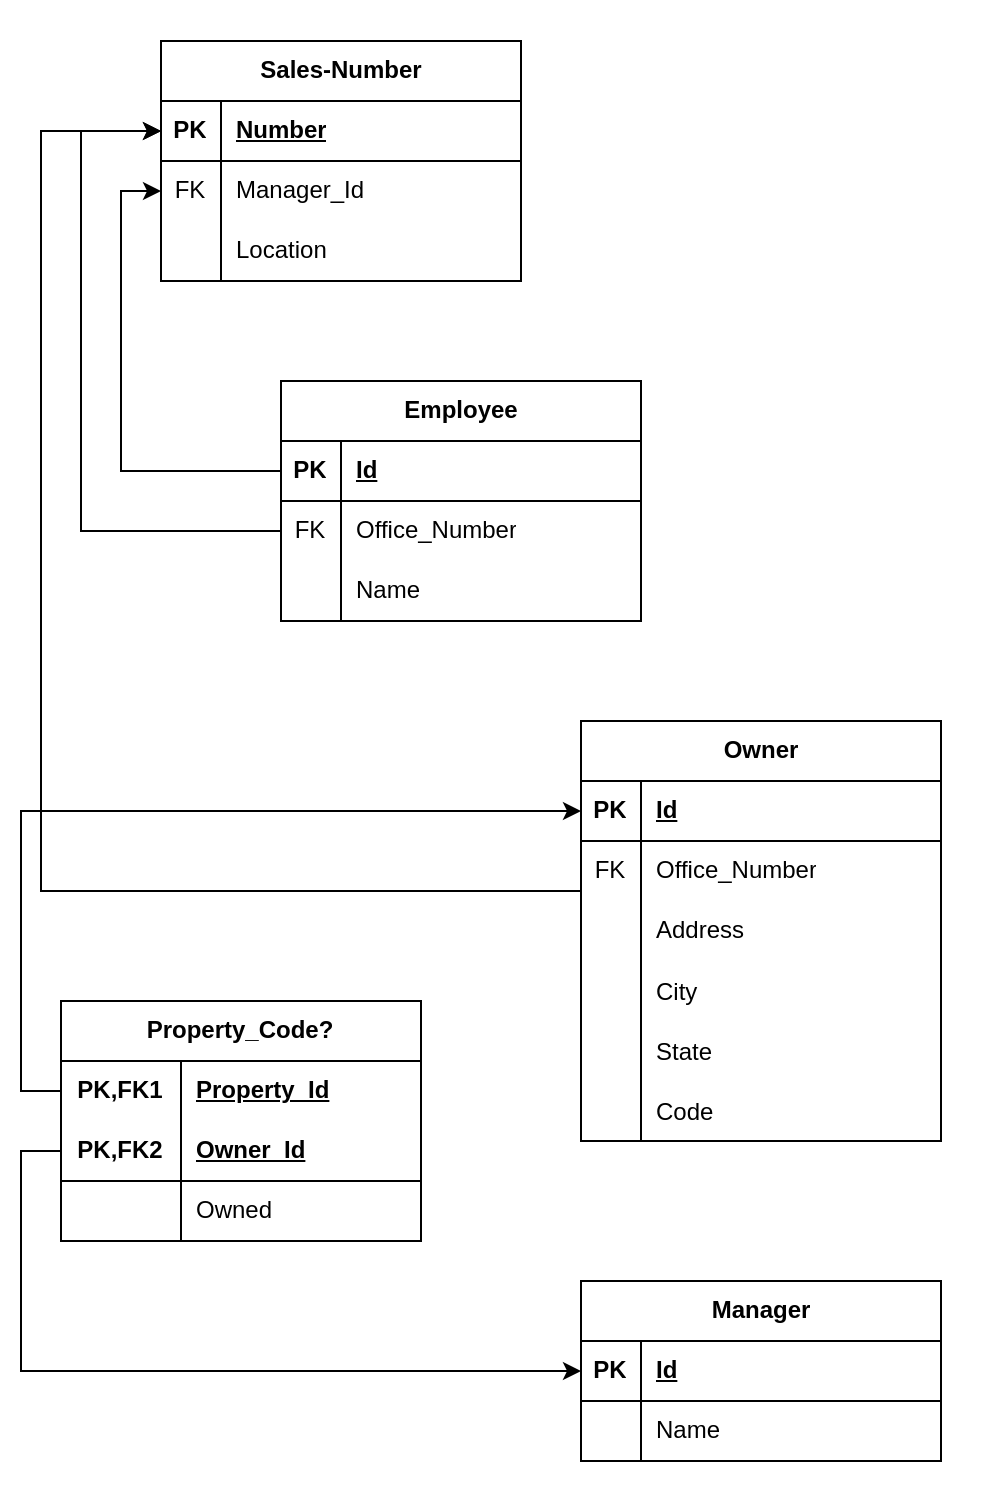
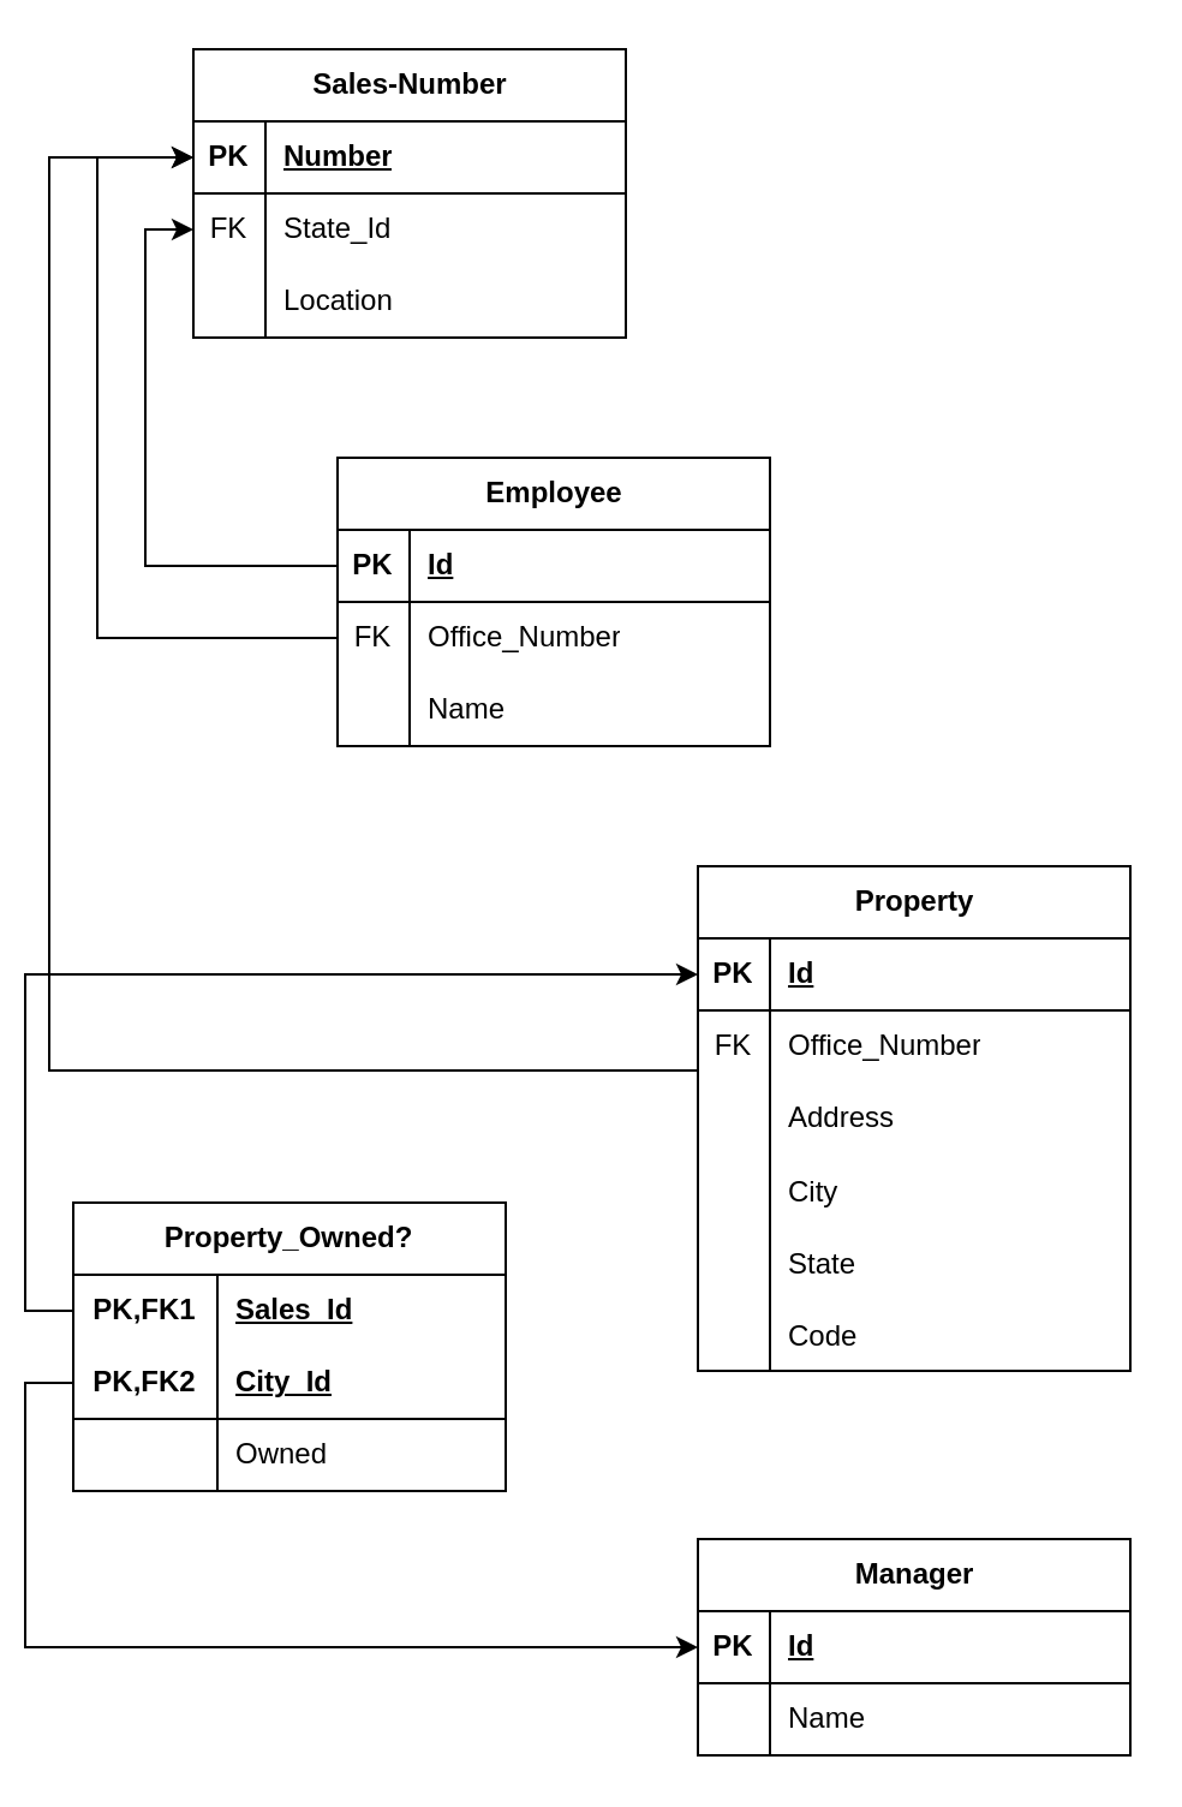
  <mxCell id="0" />
  <mxCell id="1" parent="0" />
  <mxCell id="2" value="Sales-Number" style="shape=table;startSize=30;container=1;collapsible=1;childLayout=tableLayout;fixedRows=1;rowLines=0;fontStyle=1;align=center;resizeLast=1;html=1;" vertex="1" parent="1"><mxGeometry x="80" y="20" width="180" height="120" as="geometry" /></mxCell>
  <mxCell id="3" value="" style="shape=tableRow;horizontal=0;startSize=0;swimlaneHead=0;swimlaneBody=0;fillColor=none;collapsible=0;dropTarget=0;points=[[0,0.5],[1,0.5]];portConstraint=eastwest;top=0;left=0;right=0;bottom=1;" vertex="1" parent="2"><mxGeometry y="30" width="180" height="30" as="geometry" /></mxCell>
  <mxCell id="4" value="PK" style="shape=partialRectangle;connectable=0;fillColor=none;top=0;left=0;bottom=0;right=0;fontStyle=1;overflow=hidden;whiteSpace=wrap;html=1;" vertex="1" parent="3"><mxGeometry width="30" height="30" as="geometry"><mxRectangle width="30" height="30" as="alternateBounds" /></mxGeometry></mxCell>
  <mxCell id="5" value="Number" style="shape=partialRectangle;connectable=0;fillColor=none;top=0;left=0;bottom=0;right=0;align=left;spacingLeft=6;fontStyle=5;overflow=hidden;whiteSpace=wrap;html=1;" vertex="1" parent="3"><mxGeometry x="30" width="150" height="30" as="geometry"><mxRectangle width="150" height="30" as="alternateBounds" /></mxGeometry></mxCell>
  <mxCell id="6" value="" style="shape=tableRow;horizontal=0;startSize=0;swimlaneHead=0;swimlaneBody=0;fillColor=none;collapsible=0;dropTarget=0;points=[[0,0.5],[1,0.5]];portConstraint=eastwest;top=0;left=0;right=0;bottom=0;" vertex="1" parent="2"><mxGeometry y="60" width="180" height="30" as="geometry" /></mxCell>
  <mxCell id="7" value="FK" style="shape=partialRectangle;connectable=0;fillColor=none;top=0;left=0;bottom=0;right=0;fontStyle=0;overflow=hidden;whiteSpace=wrap;html=1;" vertex="1" parent="6"><mxGeometry width="30" height="30" as="geometry"><mxRectangle width="30" height="30" as="alternateBounds" /></mxGeometry></mxCell>
- <mxCell id="8" value="Manager_Id" style="shape=partialRectangle;connectable=0;fillColor=none;top=0;left=0;bottom=0;right=0;align=left;spacingLeft=6;fontStyle=0;overflow=hidden;whiteSpace=wrap;html=1;" vertex="1" parent="6"><mxGeometry x="30" width="150" height="30" as="geometry"><mxRectangle width="150" height="30" as="alternateBounds" /></mxGeometry></mxCell>
+ <mxCell id="8" value="State_Id" style="shape=partialRectangle;connectable=0;fillColor=none;top=0;left=0;bottom=0;right=0;align=left;spacingLeft=6;fontStyle=0;overflow=hidden;whiteSpace=wrap;html=1;" vertex="1" parent="6"><mxGeometry x="30" width="150" height="30" as="geometry"><mxRectangle width="150" height="30" as="alternateBounds" /></mxGeometry></mxCell>
  <mxCell id="9" value="" style="shape=tableRow;horizontal=0;startSize=0;swimlaneHead=0;swimlaneBody=0;fillColor=none;collapsible=0;dropTarget=0;points=[[0,0.5],[1,0.5]];portConstraint=eastwest;top=0;left=0;right=0;bottom=0;" vertex="1" parent="2"><mxGeometry y="90" width="180" height="30" as="geometry" /></mxCell>
  <mxCell id="10" value="" style="shape=partialRectangle;connectable=0;fillColor=none;top=0;left=0;bottom=0;right=0;editable=1;overflow=hidden;whiteSpace=wrap;html=1;" vertex="1" parent="9"><mxGeometry width="30" height="30" as="geometry"><mxRectangle width="30" height="30" as="alternateBounds" /></mxGeometry></mxCell>
  <mxCell id="11" value="Location" style="shape=partialRectangle;connectable=0;fillColor=none;top=0;left=0;bottom=0;right=0;align=left;spacingLeft=6;overflow=hidden;whiteSpace=wrap;html=1;" vertex="1" parent="9"><mxGeometry x="30" width="150" height="30" as="geometry"><mxRectangle width="150" height="30" as="alternateBounds" /></mxGeometry></mxCell>
  <mxCell id="12" value="Employee" style="shape=table;startSize=30;container=1;collapsible=1;childLayout=tableLayout;fixedRows=1;rowLines=0;fontStyle=1;align=center;resizeLast=1;html=1;shadow=0;" vertex="1" parent="1"><mxGeometry x="140" y="190" width="180" height="120" as="geometry" /></mxCell>
  <mxCell id="13" value="" style="shape=tableRow;horizontal=0;startSize=0;swimlaneHead=0;swimlaneBody=0;fillColor=none;collapsible=0;dropTarget=0;points=[[0,0.5],[1,0.5]];portConstraint=eastwest;top=0;left=0;right=0;bottom=1;shadow=0;" vertex="1" parent="12"><mxGeometry y="30" width="180" height="30" as="geometry" /></mxCell>
  <mxCell id="14" value="PK" style="shape=partialRectangle;connectable=0;fillColor=none;top=0;left=0;bottom=0;right=0;fontStyle=1;overflow=hidden;whiteSpace=wrap;html=1;shadow=0;" vertex="1" parent="13"><mxGeometry width="30" height="30" as="geometry"><mxRectangle width="30" height="30" as="alternateBounds" /></mxGeometry></mxCell>
  <mxCell id="15" value="Id" style="shape=partialRectangle;connectable=0;fillColor=none;top=0;left=0;bottom=0;right=0;align=left;spacingLeft=6;fontStyle=5;overflow=hidden;whiteSpace=wrap;html=1;shadow=0;" vertex="1" parent="13"><mxGeometry x="30" width="150" height="30" as="geometry"><mxRectangle width="150" height="30" as="alternateBounds" /></mxGeometry></mxCell>
  <mxCell id="16" value="" style="shape=tableRow;horizontal=0;startSize=0;swimlaneHead=0;swimlaneBody=0;fillColor=none;collapsible=0;dropTarget=0;points=[[0,0.5],[1,0.5]];portConstraint=eastwest;top=0;left=0;right=0;bottom=0;" vertex="1" parent="12"><mxGeometry y="60" width="180" height="30" as="geometry" /></mxCell>
  <mxCell id="17" value="FK" style="shape=partialRectangle;connectable=0;fillColor=none;top=0;left=0;bottom=0;right=0;fontStyle=0;overflow=hidden;whiteSpace=wrap;html=1;" vertex="1" parent="16"><mxGeometry width="30" height="30" as="geometry"><mxRectangle width="30" height="30" as="alternateBounds" /></mxGeometry></mxCell>
  <mxCell id="18" value="Office_Number" style="shape=partialRectangle;connectable=0;fillColor=none;top=0;left=0;bottom=0;right=0;align=left;spacingLeft=6;fontStyle=0;overflow=hidden;whiteSpace=wrap;html=1;" vertex="1" parent="16"><mxGeometry x="30" width="150" height="30" as="geometry"><mxRectangle width="150" height="30" as="alternateBounds" /></mxGeometry></mxCell>
  <mxCell id="19" value="" style="shape=tableRow;horizontal=0;startSize=0;swimlaneHead=0;swimlaneBody=0;fillColor=none;collapsible=0;dropTarget=0;points=[[0,0.5],[1,0.5]];portConstraint=eastwest;top=0;left=0;right=0;bottom=0;shadow=0;" vertex="1" parent="12"><mxGeometry y="90" width="180" height="30" as="geometry" /></mxCell>
  <mxCell id="20" value="" style="shape=partialRectangle;connectable=0;fillColor=none;top=0;left=0;bottom=0;right=0;editable=1;overflow=hidden;whiteSpace=wrap;html=1;shadow=0;" vertex="1" parent="19"><mxGeometry width="30" height="30" as="geometry"><mxRectangle width="30" height="30" as="alternateBounds" /></mxGeometry></mxCell>
  <mxCell id="21" value="Name" style="shape=partialRectangle;connectable=0;fillColor=none;top=0;left=0;bottom=0;right=0;align=left;spacingLeft=6;overflow=hidden;whiteSpace=wrap;html=1;shadow=0;" vertex="1" parent="19"><mxGeometry x="30" width="150" height="30" as="geometry"><mxRectangle width="150" height="30" as="alternateBounds" /></mxGeometry></mxCell>
- <mxCell id="22" value="Owner" style="shape=table;startSize=30;container=1;collapsible=1;childLayout=tableLayout;fixedRows=1;rowLines=0;fontStyle=1;align=center;resizeLast=1;html=1;" vertex="1" parent="1"><mxGeometry x="290" y="360" width="180" height="210" as="geometry" /></mxCell>
+ <mxCell id="22" value="Property" style="shape=table;startSize=30;container=1;collapsible=1;childLayout=tableLayout;fixedRows=1;rowLines=0;fontStyle=1;align=center;resizeLast=1;html=1;" vertex="1" parent="1"><mxGeometry x="290" y="360" width="180" height="210" as="geometry" /></mxCell>
  <mxCell id="23" value="" style="shape=tableRow;horizontal=0;startSize=0;swimlaneHead=0;swimlaneBody=0;fillColor=none;collapsible=0;dropTarget=0;points=[[0,0.5],[1,0.5]];portConstraint=eastwest;top=0;left=0;right=0;bottom=1;" vertex="1" parent="22"><mxGeometry y="30" width="180" height="30" as="geometry" /></mxCell>
  <mxCell id="24" value="PK" style="shape=partialRectangle;connectable=0;fillColor=none;top=0;left=0;bottom=0;right=0;fontStyle=1;overflow=hidden;whiteSpace=wrap;html=1;" vertex="1" parent="23"><mxGeometry width="30" height="30" as="geometry"><mxRectangle width="30" height="30" as="alternateBounds" /></mxGeometry></mxCell>
  <mxCell id="25" value="Id" style="shape=partialRectangle;connectable=0;fillColor=none;top=0;left=0;bottom=0;right=0;align=left;spacingLeft=6;fontStyle=5;overflow=hidden;whiteSpace=wrap;html=1;" vertex="1" parent="23"><mxGeometry x="30" width="150" height="30" as="geometry"><mxRectangle width="150" height="30" as="alternateBounds" /></mxGeometry></mxCell>
  <mxCell id="26" value="" style="shape=tableRow;horizontal=0;startSize=0;swimlaneHead=0;swimlaneBody=0;fillColor=none;collapsible=0;dropTarget=0;points=[[0,0.5],[1,0.5]];portConstraint=eastwest;top=0;left=0;right=0;bottom=0;" vertex="1" parent="22"><mxGeometry y="60" width="180" height="30" as="geometry" /></mxCell>
  <mxCell id="27" value="FK" style="shape=partialRectangle;connectable=0;fillColor=none;top=0;left=0;bottom=0;right=0;fontStyle=0;overflow=hidden;whiteSpace=wrap;html=1;" vertex="1" parent="26"><mxGeometry width="30" height="30" as="geometry"><mxRectangle width="30" height="30" as="alternateBounds" /></mxGeometry></mxCell>
  <mxCell id="28" value="Office_Number" style="shape=partialRectangle;connectable=0;fillColor=none;top=0;left=0;bottom=0;right=0;align=left;spacingLeft=6;fontStyle=0;overflow=hidden;whiteSpace=wrap;html=1;" vertex="1" parent="26"><mxGeometry x="30" width="150" height="30" as="geometry"><mxRectangle width="150" height="30" as="alternateBounds" /></mxGeometry></mxCell>
  <mxCell id="29" value="" style="shape=tableRow;horizontal=0;startSize=0;swimlaneHead=0;swimlaneBody=0;fillColor=none;collapsible=0;dropTarget=0;points=[[0,0.5],[1,0.5]];portConstraint=eastwest;top=0;left=0;right=0;bottom=0;" vertex="1" parent="22"><mxGeometry y="90" width="180" height="30" as="geometry" /></mxCell>
  <mxCell id="30" value="" style="shape=partialRectangle;connectable=0;fillColor=none;top=0;left=0;bottom=0;right=0;editable=1;overflow=hidden;whiteSpace=wrap;html=1;" vertex="1" parent="29"><mxGeometry width="30" height="30" as="geometry"><mxRectangle width="30" height="30" as="alternateBounds" /></mxGeometry></mxCell>
  <mxCell id="31" value="Address" style="shape=partialRectangle;connectable=0;fillColor=none;top=0;left=0;bottom=0;right=0;align=left;spacingLeft=6;overflow=hidden;whiteSpace=wrap;html=1;" vertex="1" parent="29"><mxGeometry x="30" width="150" height="30" as="geometry"><mxRectangle width="150" height="30" as="alternateBounds" /></mxGeometry></mxCell>
  <mxCell id="32" value="" style="shape=tableRow;horizontal=0;startSize=0;swimlaneHead=0;swimlaneBody=0;fillColor=none;collapsible=0;dropTarget=0;points=[[0,0.5],[1,0.5]];portConstraint=eastwest;top=0;left=0;right=0;bottom=0;" vertex="1" parent="22"><mxGeometry y="120" width="180" height="30" as="geometry" /></mxCell>
  <mxCell id="33" value="" style="shape=partialRectangle;connectable=0;fillColor=none;top=0;left=0;bottom=0;right=0;editable=1;overflow=hidden;" vertex="1" parent="32"><mxGeometry width="30" height="30" as="geometry"><mxRectangle width="30" height="30" as="alternateBounds" /></mxGeometry></mxCell>
  <mxCell id="34" value="City" style="shape=partialRectangle;connectable=0;fillColor=none;top=0;left=0;bottom=0;right=0;align=left;spacingLeft=6;overflow=hidden;" vertex="1" parent="32"><mxGeometry x="30" width="150" height="30" as="geometry"><mxRectangle width="150" height="30" as="alternateBounds" /></mxGeometry></mxCell>
  <mxCell id="35" value="" style="shape=tableRow;horizontal=0;startSize=0;swimlaneHead=0;swimlaneBody=0;fillColor=none;collapsible=0;dropTarget=0;points=[[0,0.5],[1,0.5]];portConstraint=eastwest;top=0;left=0;right=0;bottom=0;" vertex="1" parent="22"><mxGeometry y="150" width="180" height="30" as="geometry" /></mxCell>
  <mxCell id="36" value="" style="shape=partialRectangle;connectable=0;fillColor=none;top=0;left=0;bottom=0;right=0;editable=1;overflow=hidden;" vertex="1" parent="35"><mxGeometry width="30" height="30" as="geometry"><mxRectangle width="30" height="30" as="alternateBounds" /></mxGeometry></mxCell>
  <mxCell id="37" value="State" style="shape=partialRectangle;connectable=0;fillColor=none;top=0;left=0;bottom=0;right=0;align=left;spacingLeft=6;overflow=hidden;" vertex="1" parent="35"><mxGeometry x="30" width="150" height="30" as="geometry"><mxRectangle width="150" height="30" as="alternateBounds" /></mxGeometry></mxCell>
  <mxCell id="38" value="" style="shape=tableRow;horizontal=0;startSize=0;swimlaneHead=0;swimlaneBody=0;fillColor=none;collapsible=0;dropTarget=0;points=[[0,0.5],[1,0.5]];portConstraint=eastwest;top=0;left=0;right=0;bottom=0;" vertex="1" parent="22"><mxGeometry y="180" width="180" height="30" as="geometry" /></mxCell>
  <mxCell id="39" value="" style="shape=partialRectangle;connectable=0;fillColor=none;top=0;left=0;bottom=0;right=0;editable=1;overflow=hidden;" vertex="1" parent="38"><mxGeometry width="30" height="30" as="geometry"><mxRectangle width="30" height="30" as="alternateBounds" /></mxGeometry></mxCell>
  <mxCell id="40" value="Code" style="shape=partialRectangle;connectable=0;fillColor=none;top=0;left=0;bottom=0;right=0;align=left;spacingLeft=6;overflow=hidden;" vertex="1" parent="38"><mxGeometry x="30" width="150" height="30" as="geometry"><mxRectangle width="150" height="30" as="alternateBounds" /></mxGeometry></mxCell>
  <mxCell id="41" value="Manager" style="shape=table;startSize=30;container=1;collapsible=1;childLayout=tableLayout;fixedRows=1;rowLines=0;fontStyle=1;align=center;resizeLast=1;html=1;" vertex="1" parent="1"><mxGeometry x="290" y="640" width="180" height="90" as="geometry" /></mxCell>
  <mxCell id="42" value="" style="shape=tableRow;horizontal=0;startSize=0;swimlaneHead=0;swimlaneBody=0;fillColor=none;collapsible=0;dropTarget=0;points=[[0,0.5],[1,0.5]];portConstraint=eastwest;top=0;left=0;right=0;bottom=1;" vertex="1" parent="41"><mxGeometry y="30" width="180" height="30" as="geometry" /></mxCell>
  <mxCell id="43" value="PK" style="shape=partialRectangle;connectable=0;fillColor=none;top=0;left=0;bottom=0;right=0;fontStyle=1;overflow=hidden;whiteSpace=wrap;html=1;" vertex="1" parent="42"><mxGeometry width="30" height="30" as="geometry"><mxRectangle width="30" height="30" as="alternateBounds" /></mxGeometry></mxCell>
  <mxCell id="44" value="Id" style="shape=partialRectangle;connectable=0;fillColor=none;top=0;left=0;bottom=0;right=0;align=left;spacingLeft=6;fontStyle=5;overflow=hidden;whiteSpace=wrap;html=1;" vertex="1" parent="42"><mxGeometry x="30" width="150" height="30" as="geometry"><mxRectangle width="150" height="30" as="alternateBounds" /></mxGeometry></mxCell>
  <mxCell id="45" value="" style="shape=tableRow;horizontal=0;startSize=0;swimlaneHead=0;swimlaneBody=0;fillColor=none;collapsible=0;dropTarget=0;points=[[0,0.5],[1,0.5]];portConstraint=eastwest;top=0;left=0;right=0;bottom=0;" vertex="1" parent="41"><mxGeometry y="60" width="180" height="30" as="geometry" /></mxCell>
  <mxCell id="46" value="" style="shape=partialRectangle;connectable=0;fillColor=none;top=0;left=0;bottom=0;right=0;editable=1;overflow=hidden;whiteSpace=wrap;html=1;" vertex="1" parent="45"><mxGeometry width="30" height="30" as="geometry"><mxRectangle width="30" height="30" as="alternateBounds" /></mxGeometry></mxCell>
  <mxCell id="47" value="Name" style="shape=partialRectangle;connectable=0;fillColor=none;top=0;left=0;bottom=0;right=0;align=left;spacingLeft=6;overflow=hidden;whiteSpace=wrap;html=1;" vertex="1" parent="45"><mxGeometry x="30" width="150" height="30" as="geometry"><mxRectangle width="150" height="30" as="alternateBounds" /></mxGeometry></mxCell>
  <mxCell id="48" style="edgeStyle=orthogonalEdgeStyle;rounded=0;orthogonalLoop=1;jettySize=auto;html=1;exitX=0;exitY=0.5;exitDx=0;exitDy=0;entryX=0;entryY=0.5;entryDx=0;entryDy=0;" edge="1" parent="1" source="16" target="3"><mxGeometry relative="1" as="geometry"><Array as="points"><mxPoint x="40" y="265" /><mxPoint x="40" y="65" /></Array></mxGeometry></mxCell>
  <mxCell id="49" style="edgeStyle=orthogonalEdgeStyle;rounded=0;orthogonalLoop=1;jettySize=auto;html=1;exitX=0;exitY=0.5;exitDx=0;exitDy=0;entryX=0;entryY=0.5;entryDx=0;entryDy=0;" edge="1" parent="1" source="13" target="6"><mxGeometry relative="1" as="geometry"><Array as="points"><mxPoint x="60" y="235" /><mxPoint x="60" y="95" /></Array></mxGeometry></mxCell>
  <mxCell id="50" style="edgeStyle=orthogonalEdgeStyle;rounded=0;orthogonalLoop=1;jettySize=auto;html=1;exitX=0;exitY=0.5;exitDx=0;exitDy=0;entryX=0;entryY=0.5;entryDx=0;entryDy=0;" edge="1" parent="1" source="26" target="3"><mxGeometry relative="1" as="geometry"><Array as="points"><mxPoint x="20" y="445" /><mxPoint x="20" y="65" /></Array></mxGeometry></mxCell>
- <mxCell id="51" value="&lt;span style=&quot;text-wrap-mode: nowrap;&quot;&gt;Property_Code?&lt;/span&gt;" style="shape=table;startSize=30;container=1;collapsible=1;childLayout=tableLayout;fixedRows=1;rowLines=0;fontStyle=1;align=center;resizeLast=1;html=1;whiteSpace=wrap;" vertex="1" parent="1"><mxGeometry x="30" y="500" width="180" height="120" as="geometry" /></mxCell>
+ <mxCell id="51" value="&lt;span style=&quot;text-wrap-mode: nowrap;&quot;&gt;Property_Owned?&lt;/span&gt;" style="shape=table;startSize=30;container=1;collapsible=1;childLayout=tableLayout;fixedRows=1;rowLines=0;fontStyle=1;align=center;resizeLast=1;html=1;whiteSpace=wrap;" vertex="1" parent="1"><mxGeometry x="30" y="500" width="180" height="120" as="geometry" /></mxCell>
  <mxCell id="52" value="" style="shape=tableRow;horizontal=0;startSize=0;swimlaneHead=0;swimlaneBody=0;fillColor=none;collapsible=0;dropTarget=0;points=[[0,0.5],[1,0.5]];portConstraint=eastwest;top=0;left=0;right=0;bottom=0;html=1;" vertex="1" parent="51"><mxGeometry y="30" width="180" height="30" as="geometry" /></mxCell>
  <mxCell id="53" value="PK,FK1" style="shape=partialRectangle;connectable=0;fillColor=none;top=0;left=0;bottom=0;right=0;fontStyle=1;overflow=hidden;html=1;whiteSpace=wrap;" vertex="1" parent="52"><mxGeometry width="60" height="30" as="geometry"><mxRectangle width="60" height="30" as="alternateBounds" /></mxGeometry></mxCell>
- <mxCell id="54" value="Property_Id" style="shape=partialRectangle;connectable=0;fillColor=none;top=0;left=0;bottom=0;right=0;align=left;spacingLeft=6;fontStyle=5;overflow=hidden;html=1;whiteSpace=wrap;" vertex="1" parent="52"><mxGeometry x="60" width="120" height="30" as="geometry"><mxRectangle width="120" height="30" as="alternateBounds" /></mxGeometry></mxCell>
+ <mxCell id="54" value="Sales_Id" style="shape=partialRectangle;connectable=0;fillColor=none;top=0;left=0;bottom=0;right=0;align=left;spacingLeft=6;fontStyle=5;overflow=hidden;html=1;whiteSpace=wrap;" vertex="1" parent="52"><mxGeometry x="60" width="120" height="30" as="geometry"><mxRectangle width="120" height="30" as="alternateBounds" /></mxGeometry></mxCell>
  <mxCell id="55" value="" style="shape=tableRow;horizontal=0;startSize=0;swimlaneHead=0;swimlaneBody=0;fillColor=none;collapsible=0;dropTarget=0;points=[[0,0.5],[1,0.5]];portConstraint=eastwest;top=0;left=0;right=0;bottom=1;html=1;" vertex="1" parent="51"><mxGeometry y="60" width="180" height="30" as="geometry" /></mxCell>
  <mxCell id="56" value="PK,FK2" style="shape=partialRectangle;connectable=0;fillColor=none;top=0;left=0;bottom=0;right=0;fontStyle=1;overflow=hidden;html=1;whiteSpace=wrap;" vertex="1" parent="55"><mxGeometry width="60" height="30" as="geometry"><mxRectangle width="60" height="30" as="alternateBounds" /></mxGeometry></mxCell>
- <mxCell id="57" value="Owner_Id" style="shape=partialRectangle;connectable=0;fillColor=none;top=0;left=0;bottom=0;right=0;align=left;spacingLeft=6;fontStyle=5;overflow=hidden;html=1;whiteSpace=wrap;" vertex="1" parent="55"><mxGeometry x="60" width="120" height="30" as="geometry"><mxRectangle width="120" height="30" as="alternateBounds" /></mxGeometry></mxCell>
+ <mxCell id="57" value="City_Id" style="shape=partialRectangle;connectable=0;fillColor=none;top=0;left=0;bottom=0;right=0;align=left;spacingLeft=6;fontStyle=5;overflow=hidden;html=1;whiteSpace=wrap;" vertex="1" parent="55"><mxGeometry x="60" width="120" height="30" as="geometry"><mxRectangle width="120" height="30" as="alternateBounds" /></mxGeometry></mxCell>
  <mxCell id="58" value="" style="shape=tableRow;horizontal=0;startSize=0;swimlaneHead=0;swimlaneBody=0;fillColor=none;collapsible=0;dropTarget=0;points=[[0,0.5],[1,0.5]];portConstraint=eastwest;top=0;left=0;right=0;bottom=0;html=1;" vertex="1" parent="51"><mxGeometry y="90" width="180" height="30" as="geometry" /></mxCell>
  <mxCell id="59" value="" style="shape=partialRectangle;connectable=0;fillColor=none;top=0;left=0;bottom=0;right=0;editable=1;overflow=hidden;html=1;whiteSpace=wrap;" vertex="1" parent="58"><mxGeometry width="60" height="30" as="geometry"><mxRectangle width="60" height="30" as="alternateBounds" /></mxGeometry></mxCell>
  <mxCell id="60" value="Owned" style="shape=partialRectangle;connectable=0;fillColor=none;top=0;left=0;bottom=0;right=0;align=left;spacingLeft=6;overflow=hidden;html=1;whiteSpace=wrap;" vertex="1" parent="58"><mxGeometry x="60" width="120" height="30" as="geometry"><mxRectangle width="120" height="30" as="alternateBounds" /></mxGeometry></mxCell>
  <mxCell id="61" style="edgeStyle=orthogonalEdgeStyle;rounded=0;orthogonalLoop=1;jettySize=auto;html=1;exitX=0;exitY=0.5;exitDx=0;exitDy=0;entryX=0;entryY=0.5;entryDx=0;entryDy=0;" edge="1" parent="1" source="52" target="23"><mxGeometry relative="1" as="geometry" /></mxCell>
  <mxCell id="62" style="edgeStyle=orthogonalEdgeStyle;rounded=0;orthogonalLoop=1;jettySize=auto;html=1;exitX=0;exitY=0.5;exitDx=0;exitDy=0;entryX=0;entryY=0.5;entryDx=0;entryDy=0;" edge="1" parent="1" source="55" target="41"><mxGeometry relative="1" as="geometry" /></mxCell>
